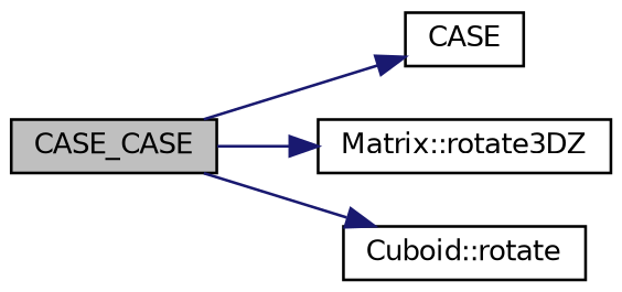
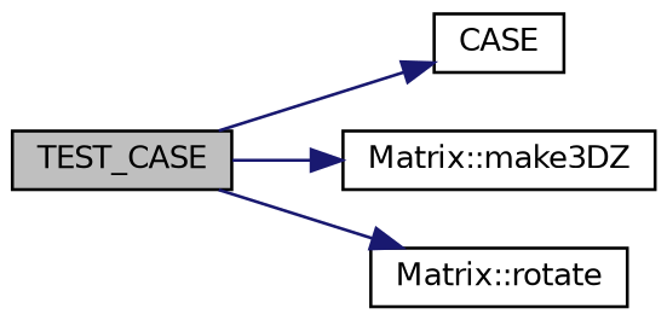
  digraph {
    rankdir=LR
    node [color=black fillcolor=white fontname=Helvetica fontsize=10 shape=record style=filled]
    edge [color=midnightblue fontname=Helvetica fontsize=10 labelfontname=Helvetica labelfontsize=10 style=solid]
-   n1 [fillcolor=grey75 fontcolor=black height=0.2 label=CASE_CASE width=0.4]
+   n1 [fillcolor=grey75 fontcolor=black height=0.2 label=TEST_CASE width=0.4]
    n2 [height=0.2 label=CASE width=0.4]
-   n3 [height=0.2 label="Matrix::rotate3DZ" width=0.4]
-   n4 [height=0.2 label="Cuboid::rotate" width=0.4]
+   n3 [height=0.2 label="Matrix::make3DZ" width=0.4]
+   n4 [height=0.2 label="Matrix::rotate" width=0.4]
    n1 -> n2
    n1 -> n3
    n1 -> n4
  }
